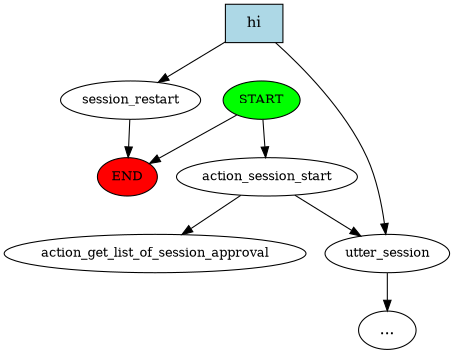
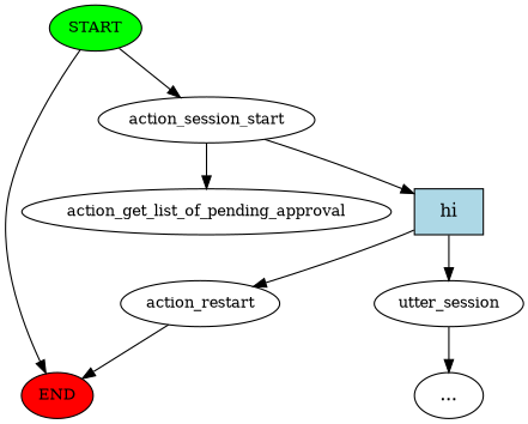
  digraph {
    node [fontsize=12]
    n1 [fillcolor=green label=START style=filled]
    n2 [fillcolor=red label=END style=filled]
    n3 [label=action_session_start]
-   n4 [label=action_get_list_of_session_approval]
+   n4 [label=action_get_list_of_pending_approval]
    n5 [fillcolor=lightblue label=hi shape=rect style=filled fontsize=""]
-   n6 [label=session_restart]
+   n6 [label=action_restart]
    n7 [label=utter_session]
    n8 [label="..." fontsize=""]
    n1 -> n2
    n1 -> n3
    n3 -> n4
-   n3 -> n7
+   n3 -> n5
    n5 -> n6
    n5 -> n7
    n6 -> n2
    n7 -> n8
  }
